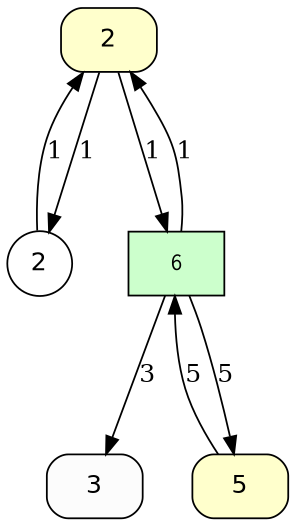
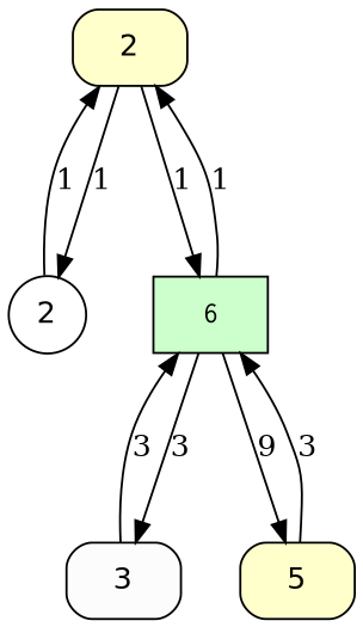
  digraph {
    rankdir=TB
    node [fillcolor="#FFFFCC" fontname=Helvetica peripheries=1 shape=record style="rounded,filled"]
    edge [attr=default minlen=2]
    n1 [label=2 rankdir=LR]
    n2 [fillcolor="#FFFFFF" label=2 shape=circle width=0.2]
    n3 [fillcolor="#CCFFCC" fontname=Courier label=6 rankdir=LR style=filled]
    n4 [fillcolor="#FCFCFC" label=3 shape=box]
    n5 [label=5 shape=box]
    n1 -> n2 [label=1]
    n1 -> n3 [label=1]
    n2 -> n1 [label=1]
    n3 -> n1 [label=1]
    n3 -> n4 [label=3]
-   n3 -> n5 [label=5]
-   n5 -> n3 [label=5]
+   n3 -> n5 [label=9]
+   n4 -> n3 [label=3]
+   n5 -> n3 [label=3]
  }
